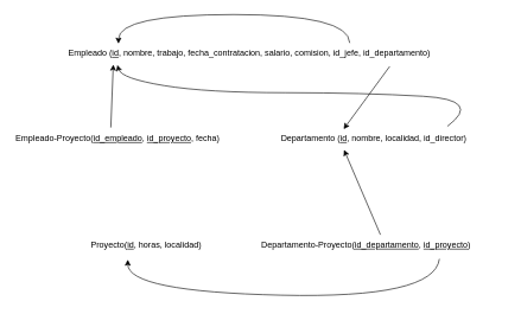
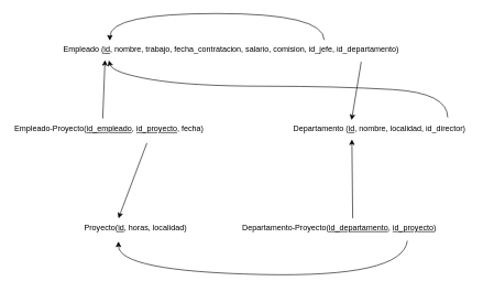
  <mxCell id="0" />
  <mxCell id="1" parent="0" />
  <mxCell id="2" value="Empleado (&lt;u&gt;id&lt;/u&gt;, nombre, trabajo, fecha_contratacion, salario, comision, id_jefe, id_departamento)" style="text;html=1;strokeColor=none;fillColor=none;align=center;verticalAlign=middle;whiteSpace=wrap;rounded=0;" parent="1" vertex="1"><mxGeometry x="90" y="60" width="520" height="30" as="geometry" /></mxCell>
- <mxCell id="3" value="Departamento (&lt;u&gt;id&lt;/u&gt;, nombre, localidad, id_director)" style="text;html=1;strokeColor=none;fillColor=none;align=center;verticalAlign=middle;whiteSpace=wrap;rounded=0;" parent="1" vertex="1"><mxGeometry x="390" y="180" width="270" height="30" as="geometry" /></mxCell>
+ <mxCell id="3" value="Departamento (&lt;u&gt;id&lt;/u&gt;, nombre, localidad, id_director)" style="text;html=1;strokeColor=none;fillColor=none;align=center;verticalAlign=middle;whiteSpace=wrap;rounded=0;" parent="1" vertex="1"><mxGeometry x="440" y="180" width="270" height="30" as="geometry" /></mxCell>
  <mxCell id="4" value="Proyecto(&lt;u&gt;id&lt;/u&gt;, horas, localidad)" style="text;html=1;strokeColor=none;fillColor=none;align=center;verticalAlign=middle;whiteSpace=wrap;rounded=0;" parent="1" vertex="1"><mxGeometry x="120" y="330" width="170" height="30" as="geometry" /></mxCell>
  <mxCell id="5" value="Empleado-Proyecto(&lt;u&gt;id_empleado&lt;/u&gt;, &lt;u&gt;id_proyecto&lt;/u&gt;, fecha)" style="text;html=1;strokeColor=none;fillColor=none;align=center;verticalAlign=middle;whiteSpace=wrap;rounded=0;" parent="1" vertex="1"><mxGeometry x="20" y="180" width="290" height="30" as="geometry" /></mxCell>
  <mxCell id="6" value="Departamento-Proyecto(&lt;u&gt;id_departamento&lt;/u&gt;, &lt;u&gt;id_proyecto&lt;/u&gt;)" style="text;html=1;strokeColor=none;fillColor=none;align=center;verticalAlign=middle;whiteSpace=wrap;rounded=0;" parent="1" vertex="1"><mxGeometry x="364" y="330" width="300" height="30" as="geometry" /></mxCell>
  <mxCell id="7" value="" style="curved=1;endArrow=classic;html=1;rounded=0;exitX=0.771;exitY=0;exitDx=0;exitDy=0;exitPerimeter=0;entryX=0.146;entryY=0.033;entryDx=0;entryDy=0;entryPerimeter=0;" parent="1" source="2" target="2" edge="1"><mxGeometry width="50" height="50" relative="1" as="geometry"><mxPoint x="330" y="280" as="sourcePoint" /><mxPoint x="380" y="230" as="targetPoint" /><Array as="points"><mxPoint x="490" y="20" /><mxPoint x="166" y="20" /></Array></mxGeometry></mxCell>
  <mxCell id="8" value="" style="endArrow=classic;html=1;rounded=0;entryX=0.132;entryY=1.014;entryDx=0;entryDy=0;entryPerimeter=0;exitX=0.466;exitY=-0.033;exitDx=0;exitDy=0;exitPerimeter=0;" parent="1" source="5" target="2" edge="1"><mxGeometry width="50" height="50" relative="1" as="geometry"><mxPoint x="330" y="280" as="sourcePoint" /><mxPoint x="380" y="230" as="targetPoint" /></mxGeometry></mxCell>
+ <mxCell id="9" value="" style="endArrow=classic;html=1;rounded=0;entryX=0.347;entryY=0;entryDx=0;entryDy=0;entryPerimeter=0;exitX=0.697;exitY=1.2;exitDx=0;exitDy=0;exitPerimeter=0;" parent="1" source="5" target="4" edge="1"><mxGeometry width="50" height="50" relative="1" as="geometry"><mxPoint x="330" y="280" as="sourcePoint" /><mxPoint x="380" y="230" as="targetPoint" /></mxGeometry></mxCell>
  <mxCell id="10" value="" style="endArrow=classic;html=1;rounded=0;exitX=0.567;exitY=0;exitDx=0;exitDy=0;exitPerimeter=0;entryX=0.344;entryY=1.014;entryDx=0;entryDy=0;entryPerimeter=0;" parent="1" source="6" target="3" edge="1"><mxGeometry width="50" height="50" relative="1" as="geometry"><mxPoint x="490" y="310" as="sourcePoint" /><mxPoint x="470" y="210" as="targetPoint" /></mxGeometry></mxCell>
  <mxCell id="11" value="" style="curved=1;endArrow=classic;html=1;rounded=0;entryX=0.347;entryY=1.167;entryDx=0;entryDy=0;entryPerimeter=0;exitX=0.843;exitY=1.133;exitDx=0;exitDy=0;exitPerimeter=0;" parent="1" source="6" target="4" edge="1"><mxGeometry width="50" height="50" relative="1" as="geometry"><mxPoint x="330" y="280" as="sourcePoint" /><mxPoint x="380" y="230" as="targetPoint" /><Array as="points"><mxPoint x="610" y="420" /><mxPoint x="179" y="410" /></Array></mxGeometry></mxCell>
  <mxCell id="12" value="" style="endArrow=classic;html=1;rounded=0;entryX=0.342;entryY=0.043;entryDx=0;entryDy=0;entryPerimeter=0;exitX=0.879;exitY=1.1;exitDx=0;exitDy=0;exitPerimeter=0;" parent="1" source="2" target="3" edge="1"><mxGeometry width="50" height="50" relative="1" as="geometry"><mxPoint x="330" y="280" as="sourcePoint" /><mxPoint x="380" y="230" as="targetPoint" /></mxGeometry></mxCell>
  <mxCell id="13" value="" style="curved=1;endArrow=classic;html=1;rounded=0;exitX=0.882;exitY=-0.09;exitDx=0;exitDy=0;exitPerimeter=0;entryX=0.143;entryY=1.033;entryDx=0;entryDy=0;entryPerimeter=0;" edge="1" parent="1" source="3" target="2"><mxGeometry width="50" height="50" relative="1" as="geometry"><mxPoint x="330" y="240" as="sourcePoint" /><mxPoint x="380" y="190" as="targetPoint" /><Array as="points"><mxPoint x="678" y="140" /><mxPoint x="510" y="130" /><mxPoint x="290" y="130" /><mxPoint x="170" y="110" /></Array></mxGeometry></mxCell>
